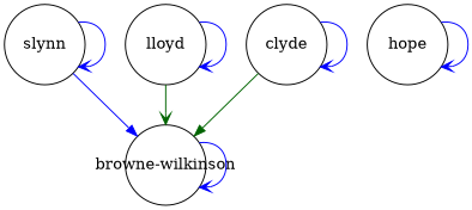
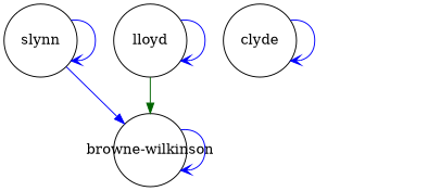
  digraph {
    node [fillcolor=white fixedsize=true shape=circle style=filled]
    edge [arrowhead=vee color=blue penwidth=1]
    "browne-wilkinson" [height=1 width=1]
    slynn [height=1 width=1]
    lloyd [height=1 width=1]
-   hope [height=1 width=1]
    clyde [height=1 width=1]
    "browne-wilkinson" -> "browne-wilkinson"
    slynn -> "browne-wilkinson" [arrowhead=normal]
    slynn -> slynn
-   lloyd -> "browne-wilkinson" [color=darkgreen]
+   lloyd -> "browne-wilkinson" [arrowhead=normal color=darkgreen]
    lloyd -> lloyd
-   hope -> hope
-   clyde -> "browne-wilkinson" [arrowhead=normal color=darkgreen]
    clyde -> clyde
  }
